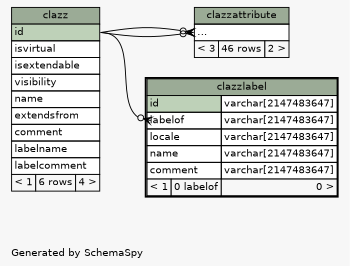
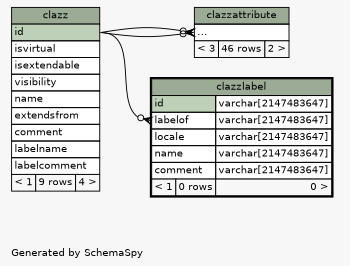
  digraph {
    bgcolor="#f7f7f7"
    fontname=Helvetica
    fontsize=11
    label="\nGenerated by SchemaSpy"
    labeljust=l
    nodesep=0.18
    rankdir=RL
    ranksep=0.46
    node [fontname=Helvetica fontsize=11 shape=plaintext]
    edge [arrowhead=none arrowsize=0.8 arrowtail=crowodot dir=back headport="id:e" tailport="elipses:w"]
    n1 [label=<     <TABLE BORDER="0" CELLBORDER="1" CELLSPACING="0" BGCOLOR="#ffffff">       <TR><TD COLSPAN="3" BGCOLOR="#9bab96" ALIGN="CENTER">clazzattribute</TD></TR>       <TR><TD PORT="elipses" COLSPAN="3" ALIGN="LEFT">...</TD></TR>       <TR><TD ALIGN="LEFT" BGCOLOR="#f7f7f7">&lt; 3</TD><TD ALIGN="RIGHT" BGCOLOR="#f7f7f7">46 rows</TD><TD ALIGN="RIGHT" BGCOLOR="#f7f7f7">2 &gt;</TD></TR>     </TABLE>>]
-   n2 [label=<     <TABLE BORDER="0" CELLBORDER="1" CELLSPACING="0" BGCOLOR="#ffffff">       <TR><TD COLSPAN="3" BGCOLOR="#9bab96" ALIGN="CENTER">clazz</TD></TR>       <TR><TD PORT="id" COLSPAN="3" BGCOLOR="#bed1b8" ALIGN="LEFT">id</TD></TR>       <TR><TD PORT="isvirtual" COLSPAN="3" ALIGN="LEFT">isvirtual</TD></TR>       <TR><TD PORT="isextendable" COLSPAN="3" ALIGN="LEFT">isextendable</TD></TR>       <TR><TD PORT="visibility" COLSPAN="3" ALIGN="LEFT">visibility</TD></TR>       <TR><TD PORT="name" COLSPAN="3" ALIGN="LEFT">name</TD></TR>       <TR><TD PORT="extendsfrom" COLSPAN="3" ALIGN="LEFT">extendsfrom</TD></TR>       <TR><TD PORT="comment" COLSPAN="3" ALIGN="LEFT">comment</TD></TR>       <TR><TD PORT="labelname" COLSPAN="3" ALIGN="LEFT">labelname</TD></TR>       <TR><TD PORT="labelcomment" COLSPAN="3" ALIGN="LEFT">labelcomment</TD></TR>       <TR><TD ALIGN="LEFT" BGCOLOR="#f7f7f7">&lt; 1</TD><TD ALIGN="RIGHT" BGCOLOR="#f7f7f7">6 rows</TD><TD ALIGN="RIGHT" BGCOLOR="#f7f7f7">4 &gt;</TD></TR>     </TABLE>>]
-   n3 [label=<     <TABLE BORDER="2" CELLBORDER="1" CELLSPACING="0" BGCOLOR="#ffffff">       <TR><TD COLSPAN="3" BGCOLOR="#9bab96" ALIGN="CENTER">clazzlabel</TD></TR>       <TR><TD PORT="id" COLSPAN="2" BGCOLOR="#bed1b8" ALIGN="LEFT">id</TD><TD PORT="id.type" ALIGN="LEFT">varchar[2147483647]</TD></TR>       <TR><TD PORT="labelof" COLSPAN="2" ALIGN="LEFT">labelof</TD><TD PORT="labelof.type" ALIGN="LEFT">varchar[2147483647]</TD></TR>       <TR><TD PORT="locale" COLSPAN="2" ALIGN="LEFT">locale</TD><TD PORT="locale.type" ALIGN="LEFT">varchar[2147483647]</TD></TR>       <TR><TD PORT="name" COLSPAN="2" ALIGN="LEFT">name</TD><TD PORT="name.type" ALIGN="LEFT">varchar[2147483647]</TD></TR>       <TR><TD PORT="comment" COLSPAN="2" ALIGN="LEFT">comment</TD><TD PORT="comment.type" ALIGN="LEFT">varchar[2147483647]</TD></TR>       <TR><TD ALIGN="LEFT" BGCOLOR="#f7f7f7">&lt; 1</TD><TD ALIGN="RIGHT" BGCOLOR="#f7f7f7">0 labelof</TD><TD ALIGN="RIGHT" BGCOLOR="#f7f7f7">0 &gt;</TD></TR>     </TABLE>>]
+   n2 [label=<     <TABLE BORDER="0" CELLBORDER="1" CELLSPACING="0" BGCOLOR="#ffffff">       <TR><TD COLSPAN="3" BGCOLOR="#9bab96" ALIGN="CENTER">clazz</TD></TR>       <TR><TD PORT="id" COLSPAN="3" BGCOLOR="#bed1b8" ALIGN="LEFT">id</TD></TR>       <TR><TD PORT="isvirtual" COLSPAN="3" ALIGN="LEFT">isvirtual</TD></TR>       <TR><TD PORT="isextendable" COLSPAN="3" ALIGN="LEFT">isextendable</TD></TR>       <TR><TD PORT="visibility" COLSPAN="3" ALIGN="LEFT">visibility</TD></TR>       <TR><TD PORT="name" COLSPAN="3" ALIGN="LEFT">name</TD></TR>       <TR><TD PORT="extendsfrom" COLSPAN="3" ALIGN="LEFT">extendsfrom</TD></TR>       <TR><TD PORT="comment" COLSPAN="3" ALIGN="LEFT">comment</TD></TR>       <TR><TD PORT="labelname" COLSPAN="3" ALIGN="LEFT">labelname</TD></TR>       <TR><TD PORT="labelcomment" COLSPAN="3" ALIGN="LEFT">labelcomment</TD></TR>       <TR><TD ALIGN="LEFT" BGCOLOR="#f7f7f7">&lt; 1</TD><TD ALIGN="RIGHT" BGCOLOR="#f7f7f7">9 rows</TD><TD ALIGN="RIGHT" BGCOLOR="#f7f7f7">4 &gt;</TD></TR>     </TABLE>>]
+   n3 [label=<     <TABLE BORDER="2" CELLBORDER="1" CELLSPACING="0" BGCOLOR="#ffffff">       <TR><TD COLSPAN="3" BGCOLOR="#9bab96" ALIGN="CENTER">clazzlabel</TD></TR>       <TR><TD PORT="id" COLSPAN="2" BGCOLOR="#bed1b8" ALIGN="LEFT">id</TD><TD PORT="id.type" ALIGN="LEFT">varchar[2147483647]</TD></TR>       <TR><TD PORT="labelof" COLSPAN="2" ALIGN="LEFT">labelof</TD><TD PORT="labelof.type" ALIGN="LEFT">varchar[2147483647]</TD></TR>       <TR><TD PORT="locale" COLSPAN="2" ALIGN="LEFT">locale</TD><TD PORT="locale.type" ALIGN="LEFT">varchar[2147483647]</TD></TR>       <TR><TD PORT="name" COLSPAN="2" ALIGN="LEFT">name</TD><TD PORT="name.type" ALIGN="LEFT">varchar[2147483647]</TD></TR>       <TR><TD PORT="comment" COLSPAN="2" ALIGN="LEFT">comment</TD><TD PORT="comment.type" ALIGN="LEFT">varchar[2147483647]</TD></TR>       <TR><TD ALIGN="LEFT" BGCOLOR="#f7f7f7">&lt; 1</TD><TD ALIGN="RIGHT" BGCOLOR="#f7f7f7">0 rows</TD><TD ALIGN="RIGHT" BGCOLOR="#f7f7f7">0 &gt;</TD></TR>     </TABLE>>]
    n1 -> n2
    n1 -> n2
    n3 -> n2 [tailport="labelof:w"]
  }
